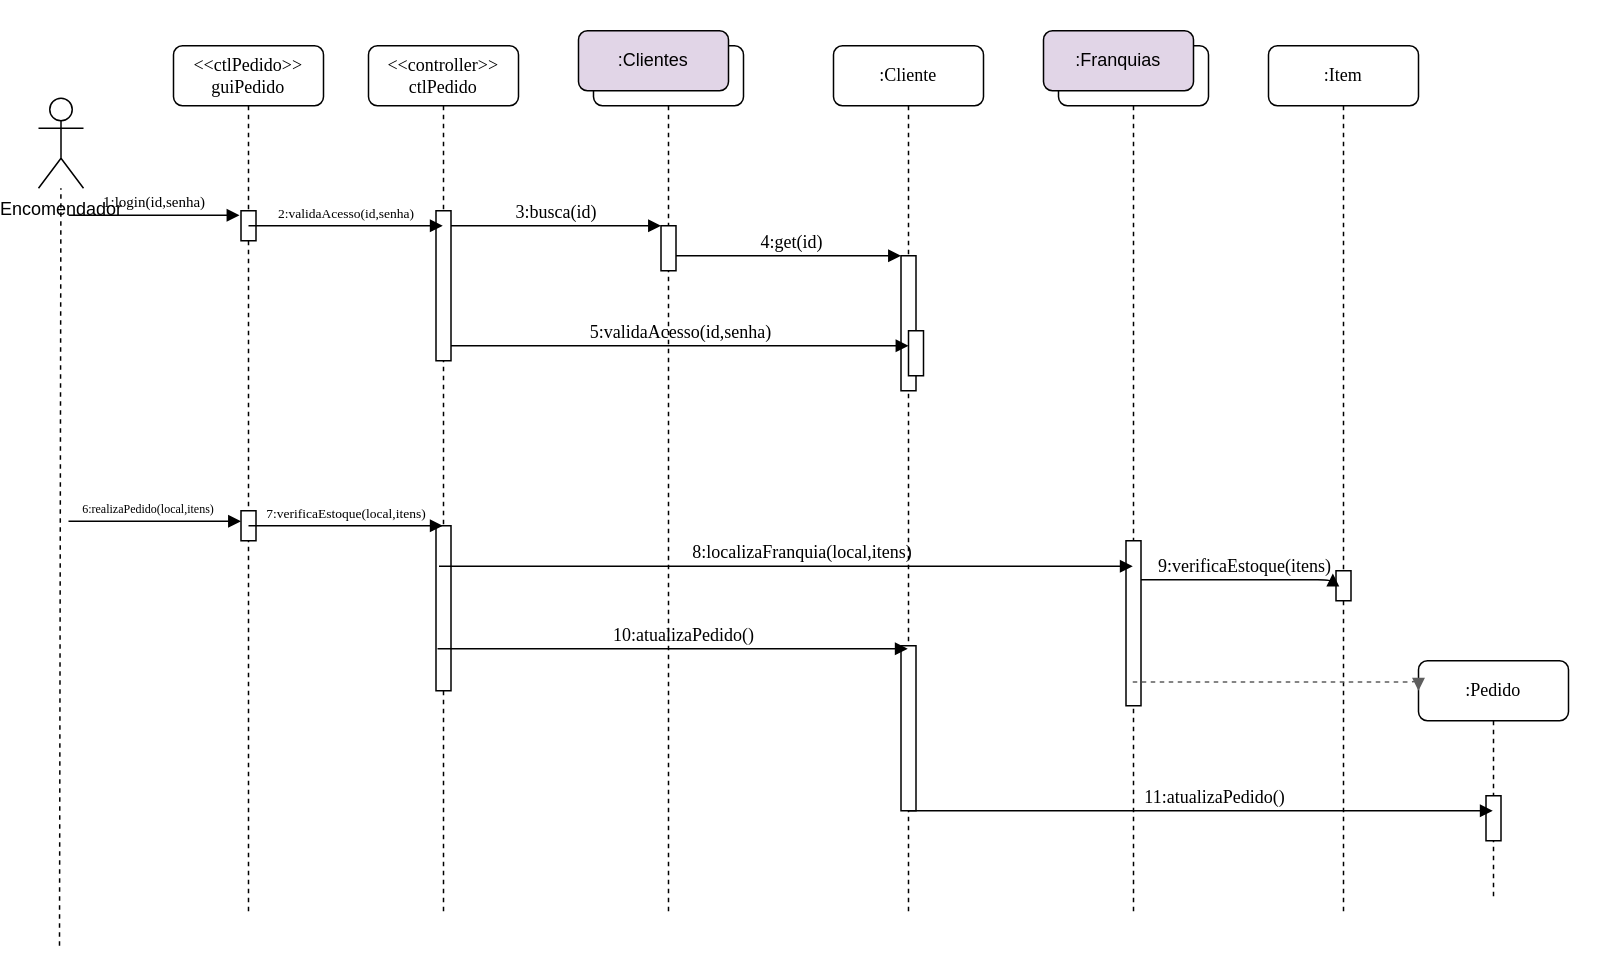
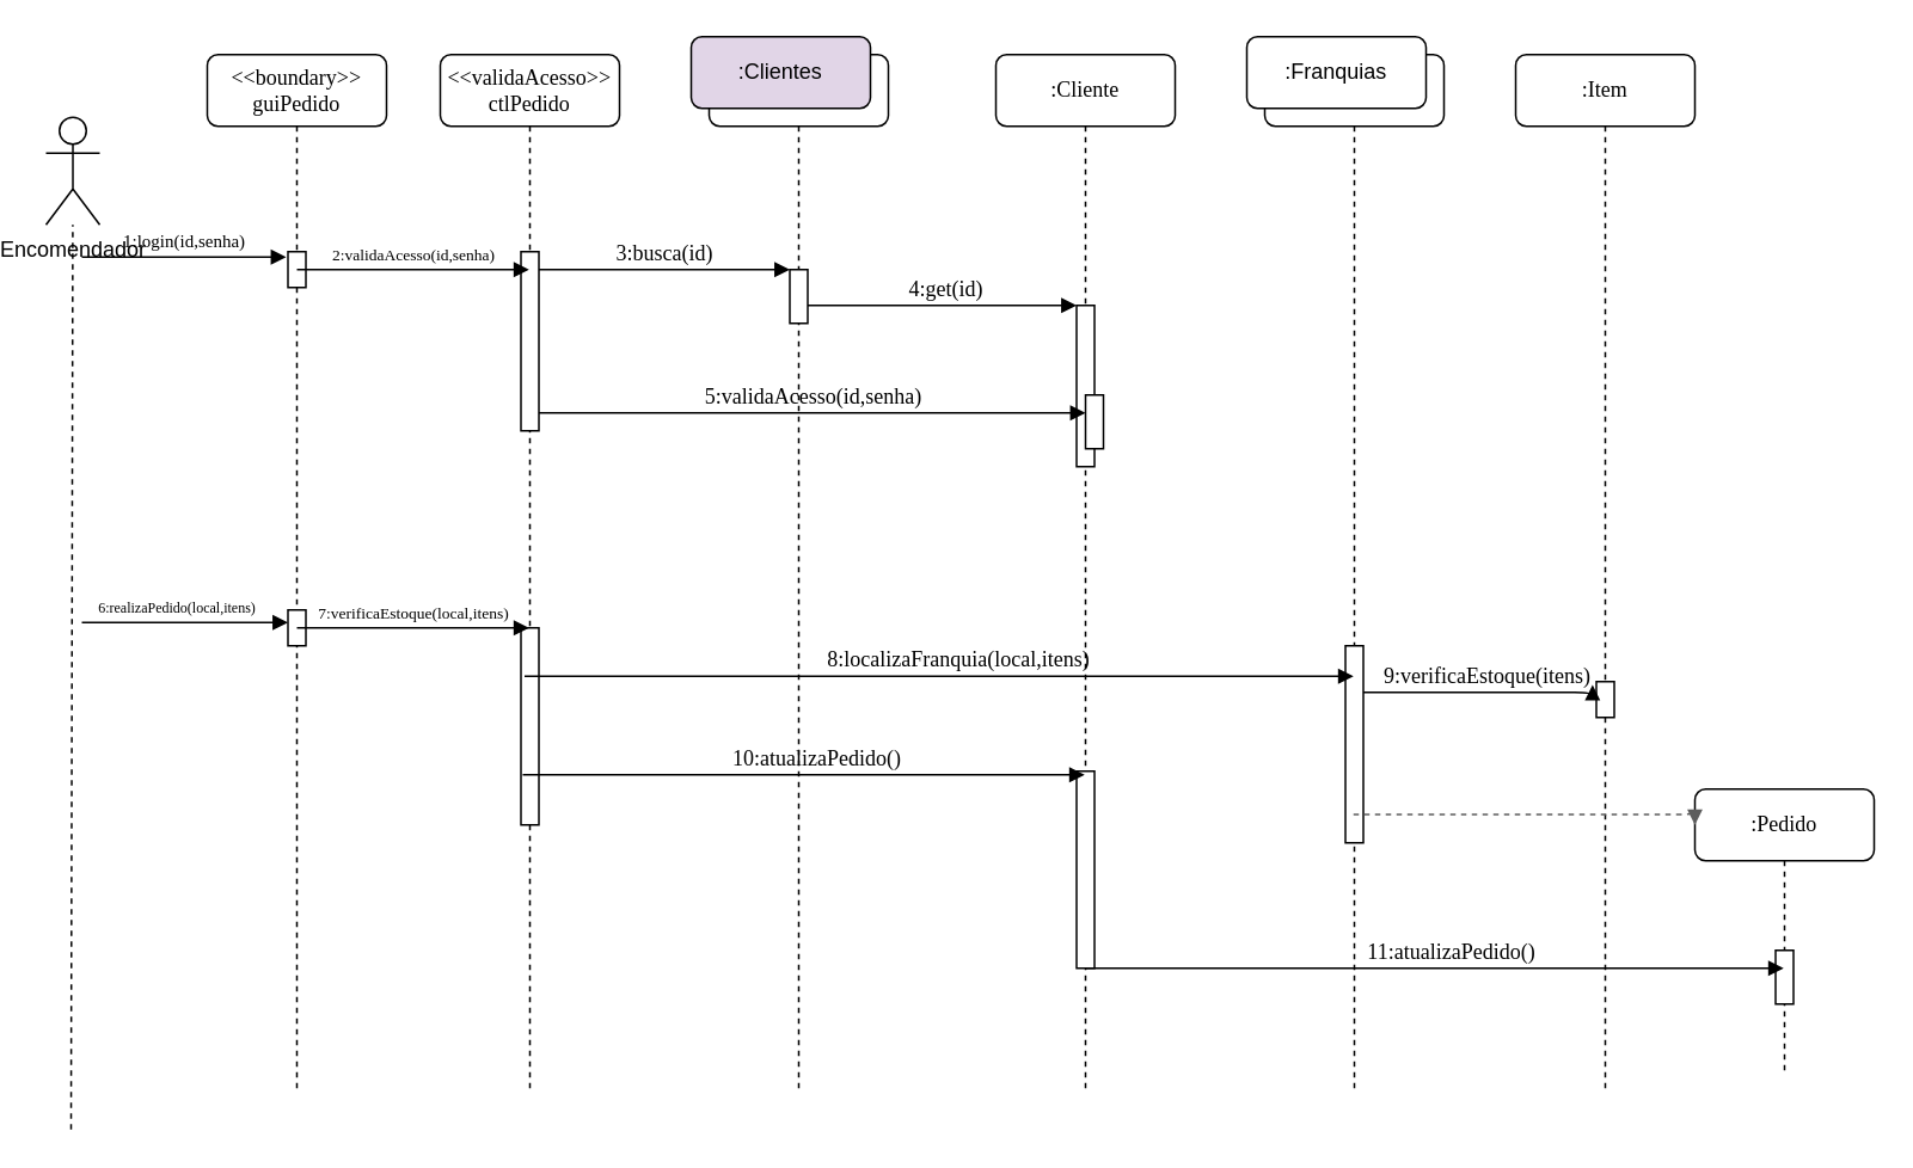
  <mxCell id="0" />
  <mxCell id="1" parent="0" />
- <mxCell id="2" value="&amp;lt;&amp;lt;controller&amp;gt;&amp;gt;&lt;br&gt;ctlPedido" style="shape=umlLifeline;perimeter=lifelinePerimeter;whiteSpace=wrap;html=1;container=1;collapsible=0;recursiveResize=0;outlineConnect=0;rounded=1;shadow=0;comic=0;labelBackgroundColor=none;strokeWidth=1;fontFamily=Verdana;fontSize=12;align=center;" parent="1" vertex="1"><mxGeometry x="240" y="30" width="100" height="580" as="geometry" /></mxCell>
+ <mxCell id="2" value="&amp;lt;&amp;lt;validaAcesso&amp;gt;&amp;gt;&lt;br&gt;ctlPedido" style="shape=umlLifeline;perimeter=lifelinePerimeter;whiteSpace=wrap;html=1;container=1;collapsible=0;recursiveResize=0;outlineConnect=0;rounded=1;shadow=0;comic=0;labelBackgroundColor=none;strokeWidth=1;fontFamily=Verdana;fontSize=12;align=center;" parent="1" vertex="1"><mxGeometry x="240" y="30" width="100" height="580" as="geometry" /></mxCell>
  <mxCell id="3" value="" style="html=1;points=[];perimeter=orthogonalPerimeter;rounded=0;shadow=0;comic=0;labelBackgroundColor=none;strokeWidth=1;fontFamily=Verdana;fontSize=12;align=center;" parent="2" vertex="1"><mxGeometry x="45" y="110" width="10" height="100" as="geometry" /></mxCell>
  <mxCell id="4" value="" style="html=1;points=[];perimeter=orthogonalPerimeter;rounded=0;shadow=0;comic=0;labelBackgroundColor=none;strokeWidth=1;fontFamily=Verdana;fontSize=12;align=center;" vertex="1" parent="2"><mxGeometry x="45" y="320" width="10" height="110" as="geometry" /></mxCell>
  <mxCell id="5" value="" style="shape=umlLifeline;perimeter=lifelinePerimeter;whiteSpace=wrap;html=1;container=1;collapsible=0;recursiveResize=0;outlineConnect=0;rounded=1;shadow=0;comic=0;labelBackgroundColor=none;strokeWidth=1;fontFamily=Verdana;fontSize=12;align=center;" parent="1" vertex="1"><mxGeometry x="390" y="30" width="100" height="580" as="geometry" /></mxCell>
  <mxCell id="6" value="" style="html=1;points=[];perimeter=orthogonalPerimeter;rounded=0;shadow=0;comic=0;labelBackgroundColor=none;strokeWidth=1;fontFamily=Verdana;fontSize=12;align=center;" parent="5" vertex="1"><mxGeometry x="45" y="120" width="10" height="30" as="geometry" /></mxCell>
  <mxCell id="7" value=":Clientes" style="rounded=1;whiteSpace=wrap;html=1;fillColor=#e1d5e7;" vertex="1" parent="5"><mxGeometry x="-10" y="-10" width="100" height="40" as="geometry" /></mxCell>
  <mxCell id="8" value=":Cliente" style="shape=umlLifeline;perimeter=lifelinePerimeter;whiteSpace=wrap;html=1;container=1;collapsible=0;recursiveResize=0;outlineConnect=0;rounded=1;shadow=0;comic=0;labelBackgroundColor=none;strokeWidth=1;fontFamily=Verdana;fontSize=12;align=center;" parent="1" vertex="1"><mxGeometry x="550" y="30" width="100" height="580" as="geometry" /></mxCell>
  <mxCell id="9" value="" style="html=1;points=[];perimeter=orthogonalPerimeter;rounded=0;shadow=0;comic=0;labelBackgroundColor=none;strokeWidth=1;fontFamily=Verdana;fontSize=12;align=center;" parent="8" vertex="1"><mxGeometry x="45" y="140" width="10" height="90" as="geometry" /></mxCell>
  <mxCell id="10" value="" style="html=1;points=[];perimeter=orthogonalPerimeter;rounded=0;shadow=0;comic=0;labelBackgroundColor=none;strokeWidth=1;fontFamily=Verdana;fontSize=12;align=center;" parent="8" vertex="1"><mxGeometry x="50" y="190" width="10" height="30" as="geometry" /></mxCell>
  <mxCell id="11" value="" style="html=1;points=[];perimeter=orthogonalPerimeter;rounded=0;shadow=0;comic=0;labelBackgroundColor=none;strokeWidth=1;fontFamily=Verdana;fontSize=12;align=center;" vertex="1" parent="8"><mxGeometry x="45" y="400" width="10" height="110" as="geometry" /></mxCell>
  <mxCell id="12" value="" style="shape=umlLifeline;perimeter=lifelinePerimeter;whiteSpace=wrap;html=1;container=1;collapsible=0;recursiveResize=0;outlineConnect=0;rounded=1;shadow=0;comic=0;labelBackgroundColor=none;strokeWidth=1;fontFamily=Verdana;fontSize=12;align=center;" parent="1" vertex="1"><mxGeometry x="700" y="30" width="100" height="580" as="geometry" /></mxCell>
- <mxCell id="13" value=":Franquias" style="rounded=1;whiteSpace=wrap;html=1;fillColor=#e1d5e7;" vertex="1" parent="12"><mxGeometry x="-10" y="-10" width="100" height="40" as="geometry" /></mxCell>
+ <mxCell id="13" value=":Franquias" style="rounded=1;whiteSpace=wrap;html=1;" vertex="1" parent="12"><mxGeometry x="-10" y="-10" width="100" height="40" as="geometry" /></mxCell>
  <mxCell id="14" value="" style="html=1;points=[];perimeter=orthogonalPerimeter;rounded=0;shadow=0;comic=0;labelBackgroundColor=none;strokeWidth=1;fontFamily=Verdana;fontSize=12;align=center;" parent="12" vertex="1"><mxGeometry x="45" y="330" width="10" height="110" as="geometry" /></mxCell>
  <mxCell id="15" value=":Item" style="shape=umlLifeline;perimeter=lifelinePerimeter;whiteSpace=wrap;html=1;container=1;collapsible=0;recursiveResize=0;outlineConnect=0;rounded=1;shadow=0;comic=0;labelBackgroundColor=none;strokeWidth=1;fontFamily=Verdana;fontSize=12;align=center;" parent="1" vertex="1"><mxGeometry x="840" y="30" width="100" height="580" as="geometry" /></mxCell>
  <mxCell id="16" value="" style="html=1;points=[];perimeter=orthogonalPerimeter;rounded=0;shadow=0;comic=0;labelBackgroundColor=none;strokeWidth=1;fontFamily=Verdana;fontSize=12;align=center;" parent="15" vertex="1"><mxGeometry x="45" y="350" width="10" height="20" as="geometry" /></mxCell>
  <mxCell id="17" value=":Pedido" style="shape=umlLifeline;perimeter=lifelinePerimeter;whiteSpace=wrap;html=1;container=1;collapsible=0;recursiveResize=0;outlineConnect=0;rounded=1;shadow=0;comic=0;labelBackgroundColor=none;strokeWidth=1;fontFamily=Verdana;fontSize=12;align=center;" parent="1" vertex="1"><mxGeometry x="940" y="440" width="100" height="160" as="geometry" /></mxCell>
  <mxCell id="18" value="" style="html=1;points=[];perimeter=orthogonalPerimeter;rounded=0;shadow=0;comic=0;labelBackgroundColor=none;strokeColor=#000000;strokeWidth=1;fillColor=#FFFFFF;fontFamily=Verdana;fontSize=12;fontColor=#000000;align=center;" parent="17" vertex="1"><mxGeometry x="45" y="90" width="10" height="30" as="geometry" /></mxCell>
- <mxCell id="19" value="&amp;lt;&amp;lt;ctlPedido&amp;gt;&amp;gt;&lt;br&gt;guiPedido" style="shape=umlLifeline;perimeter=lifelinePerimeter;whiteSpace=wrap;html=1;container=1;collapsible=0;recursiveResize=0;outlineConnect=0;rounded=1;shadow=0;comic=0;labelBackgroundColor=none;strokeWidth=1;fontFamily=Verdana;fontSize=12;align=center;" parent="1" vertex="1"><mxGeometry x="110" y="30" width="100" height="580" as="geometry" /></mxCell>
+ <mxCell id="19" value="&amp;lt;&amp;lt;boundary&amp;gt;&amp;gt;&lt;br&gt;guiPedido" style="shape=umlLifeline;perimeter=lifelinePerimeter;whiteSpace=wrap;html=1;container=1;collapsible=0;recursiveResize=0;outlineConnect=0;rounded=1;shadow=0;comic=0;labelBackgroundColor=none;strokeWidth=1;fontFamily=Verdana;fontSize=12;align=center;" parent="1" vertex="1"><mxGeometry x="110" y="30" width="100" height="580" as="geometry" /></mxCell>
  <mxCell id="20" value="" style="html=1;points=[];perimeter=orthogonalPerimeter;rounded=0;shadow=0;comic=0;labelBackgroundColor=none;strokeWidth=1;fontFamily=Verdana;fontSize=12;align=center;" parent="19" vertex="1"><mxGeometry x="45" y="110" width="10" height="20" as="geometry" /></mxCell>
  <mxCell id="21" value="" style="html=1;points=[];perimeter=orthogonalPerimeter;rounded=0;shadow=0;comic=0;labelBackgroundColor=none;strokeWidth=1;fontFamily=Verdana;fontSize=12;align=center;" vertex="1" parent="19"><mxGeometry x="45" y="310" width="10" height="20" as="geometry" /></mxCell>
  <mxCell id="22" value="4:get(id)" style="html=1;verticalAlign=bottom;endArrow=block;labelBackgroundColor=none;fontFamily=Verdana;fontSize=12;edgeStyle=elbowEdgeStyle;elbow=vertical;" parent="1" source="6" target="9" edge="1"><mxGeometry x="0.154" y="-10" relative="1" as="geometry"><mxPoint x="480" y="210" as="sourcePoint" /><Array as="points"><mxPoint x="500" y="170" /><mxPoint x="430" y="210" /></Array><mxPoint x="-10" y="-10" as="offset" /></mxGeometry></mxCell>
  <mxCell id="23" value="3:busca(id)" style="html=1;verticalAlign=bottom;endArrow=block;entryX=0;entryY=0;labelBackgroundColor=none;fontFamily=Verdana;fontSize=12;edgeStyle=elbowEdgeStyle;elbow=vertical;" parent="1" source="3" target="6" edge="1"><mxGeometry relative="1" as="geometry"><mxPoint x="340" y="190" as="sourcePoint" /></mxGeometry></mxCell>
  <mxCell id="24" value="Encomendador" style="shape=umlActor;verticalLabelPosition=bottom;labelBackgroundColor=#ffffff;verticalAlign=top;html=1;outlineConnect=0;" vertex="1" parent="1"><mxGeometry x="20" y="65" width="30" height="60" as="geometry" /></mxCell>
  <mxCell id="25" value="" style="endArrow=none;dashed=1;html=1;" edge="1" parent="1" target="24"><mxGeometry width="50" height="50" relative="1" as="geometry"><mxPoint x="34" y="630" as="sourcePoint" /><mxPoint x="80" y="270" as="targetPoint" /></mxGeometry></mxCell>
  <mxCell id="26" value="5:validaAcesso(id,senha)" style="html=1;verticalAlign=bottom;endArrow=block;labelBackgroundColor=none;fontFamily=Verdana;fontSize=12;edgeStyle=elbowEdgeStyle;elbow=vertical;" edge="1" parent="1" source="3" target="10"><mxGeometry relative="1" as="geometry"><mxPoint x="265" y="220" as="sourcePoint" /><mxPoint x="560" y="221" as="targetPoint" /><Array as="points"><mxPoint x="480" y="230" /><mxPoint x="290" y="210" /></Array></mxGeometry></mxCell>
  <mxCell id="27" value="&lt;font style=&quot;font-size: 8px&quot;&gt;6:realizaPedido(local,itens)&lt;/font&gt;" style="html=1;verticalAlign=bottom;endArrow=block;labelBackgroundColor=none;fontFamily=Verdana;fontSize=12;edgeStyle=elbowEdgeStyle;elbow=vertical;entryX=0;entryY=0.35;entryDx=0;entryDy=0;entryPerimeter=0;" edge="1" parent="1" target="21"><mxGeometry x="-0.073" relative="1" as="geometry"><mxPoint x="40" y="347" as="sourcePoint" /><mxPoint x="120" y="340" as="targetPoint" /><mxPoint as="offset" /></mxGeometry></mxCell>
  <mxCell id="28" value="&lt;font style=&quot;font-size: 10px&quot;&gt;1:login(id,senha)&lt;/font&gt;" style="html=1;verticalAlign=bottom;endArrow=block;labelBackgroundColor=none;fontFamily=Verdana;fontSize=12;edgeStyle=elbowEdgeStyle;elbow=vertical;entryX=-0.1;entryY=0.15;entryDx=0;entryDy=0;entryPerimeter=0;" edge="1" parent="1" target="20"><mxGeometry relative="1" as="geometry"><mxPoint x="40" y="143" as="sourcePoint" /><mxPoint x="115" y="140" as="targetPoint" /></mxGeometry></mxCell>
  <mxCell id="29" value="&lt;font style=&quot;font-size: 9px&quot;&gt;2:validaAcesso(id,senha)&lt;/font&gt;" style="html=1;verticalAlign=bottom;endArrow=block;labelBackgroundColor=none;fontFamily=Verdana;fontSize=12;edgeStyle=elbowEdgeStyle;elbow=vertical;" edge="1" parent="1" target="2"><mxGeometry relative="1" as="geometry"><mxPoint x="160" y="150" as="sourcePoint" /><mxPoint x="250" y="150" as="targetPoint" /></mxGeometry></mxCell>
  <mxCell id="30" value="&lt;font style=&quot;font-size: 9px&quot;&gt;7:verificaEstoque(local,itens)&lt;/font&gt;" style="html=1;verticalAlign=bottom;endArrow=block;labelBackgroundColor=none;fontFamily=Verdana;fontSize=12;edgeStyle=elbowEdgeStyle;elbow=vertical;" edge="1" parent="1" target="2"><mxGeometry x="0.006" relative="1" as="geometry"><mxPoint x="160" y="350" as="sourcePoint" /><mxPoint x="220" y="350" as="targetPoint" /><mxPoint as="offset" /></mxGeometry></mxCell>
  <mxCell id="31" value="&lt;font style=&quot;font-size: 12px&quot;&gt;9:verificaEstoque(itens)&lt;/font&gt;" style="html=1;verticalAlign=bottom;endArrow=block;labelBackgroundColor=none;fontFamily=Verdana;fontSize=12;edgeStyle=elbowEdgeStyle;elbow=vertical;entryX=-0.212;entryY=0.092;entryDx=0;entryDy=0;entryPerimeter=0;" edge="1" parent="1" source="14" target="16"><mxGeometry x="0.047" relative="1" as="geometry"><mxPoint x="260" y="450" as="sourcePoint" /><mxPoint x="399.5" y="359.997" as="targetPoint" /><mxPoint as="offset" /><Array as="points"><mxPoint x="790" y="386" /><mxPoint x="470" y="450" /></Array></mxGeometry></mxCell>
  <mxCell id="32" value="&lt;font style=&quot;font-size: 12px&quot;&gt;8:localizaFranquia(local,itens)&lt;/font&gt;" style="html=1;verticalAlign=bottom;endArrow=block;labelBackgroundColor=none;fontFamily=Verdana;fontSize=12;edgeStyle=elbowEdgeStyle;elbow=vertical;exitX=0.2;exitY=0.245;exitDx=0;exitDy=0;exitPerimeter=0;" edge="1" parent="1" source="4" target="12"><mxGeometry x="0.047" relative="1" as="geometry"><mxPoint x="260" y="370" as="sourcePoint" /><mxPoint x="699.5" y="370" as="targetPoint" /><mxPoint as="offset" /><Array as="points"><mxPoint x="550" y="377" /><mxPoint x="470" y="370" /></Array></mxGeometry></mxCell>
  <mxCell id="33" value="&lt;font style=&quot;font-size: 12px&quot;&gt;10:atualizaPedido()&lt;/font&gt;" style="html=1;verticalAlign=bottom;endArrow=block;labelBackgroundColor=none;fontFamily=Verdana;fontSize=12;edgeStyle=elbowEdgeStyle;elbow=vertical;exitX=0.1;exitY=0.745;exitDx=0;exitDy=0;exitPerimeter=0;" edge="1" parent="1" source="4" target="8"><mxGeometry x="0.047" relative="1" as="geometry"><mxPoint x="260" y="450" as="sourcePoint" /><mxPoint x="560" y="450" as="targetPoint" /><mxPoint as="offset" /><Array as="points"><mxPoint x="550" y="432" /><mxPoint x="470" y="450" /></Array></mxGeometry></mxCell>
  <mxCell id="34" value="" style="html=1;verticalAlign=bottom;endArrow=block;labelBackgroundColor=none;fontFamily=Verdana;fontSize=12;edgeStyle=elbowEdgeStyle;elbow=vertical;dashed=1;strokeColor=#5E5E5E;entryX=0;entryY=0.125;entryDx=0;entryDy=0;entryPerimeter=0;" edge="1" parent="1" source="12" target="17"><mxGeometry x="0.047" relative="1" as="geometry"><mxPoint x="720" y="454.16" as="sourcePoint" /><mxPoint x="940" y="450" as="targetPoint" /><mxPoint as="offset" /><Array as="points"><mxPoint x="805" y="454.16" /><mxPoint x="485" y="518.16" /></Array></mxGeometry></mxCell>
  <mxCell id="35" value="&lt;font style=&quot;font-size: 12px&quot;&gt;11:atualizaPedido()&lt;/font&gt;" style="html=1;verticalAlign=bottom;endArrow=block;labelBackgroundColor=none;fontFamily=Verdana;fontSize=12;edgeStyle=elbowEdgeStyle;elbow=vertical;" edge="1" parent="1" target="17"><mxGeometry x="0.047" relative="1" as="geometry"><mxPoint x="600" y="540" as="sourcePoint" /><mxPoint x="970" y="540" as="targetPoint" /><mxPoint as="offset" /><Array as="points"><mxPoint x="770" y="540" /></Array></mxGeometry></mxCell>
